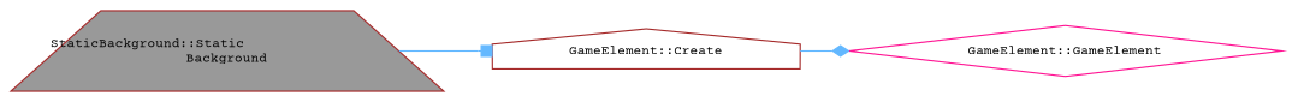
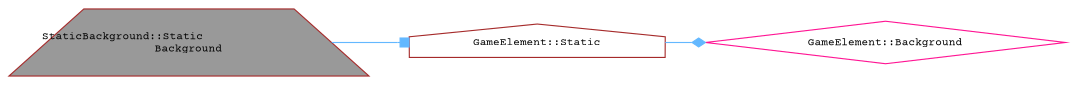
  digraph {
    fontname="Courier Prime"
    rankdir=LR
    node [color=brown fillcolor=white fontname="Courier Prime" fontsize=10 style=filled]
    edge [color=steelblue1 fontname="Courier Prime" fontsize=10 labelfontname=Helvetica labelfontsize=10 style=solid]
    n1 [fillcolor=grey60 fontcolor=black height=0.2 label="StaticBackground::Static\lBackground" shape=trapezium width=0.4]
-   n2 [height=0.2 label="GameElement::Create" shape=house width=0.4]
-   n3 [color=deeppink height=0.2 label="GameElement::GameElement" shape=diamond width=0.4]
+   n2 [height=0.2 label="GameElement::Static" shape=house width=0.4]
+   n3 [color=deeppink height=0.2 label="GameElement::Background" shape=diamond width=0.4]
    n1 -> n2 [arrowhead=box]
    n2 -> n3 [arrowhead=diamond]
  }
